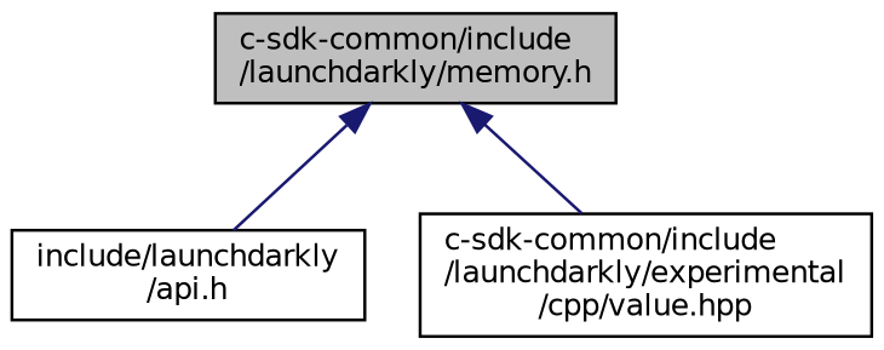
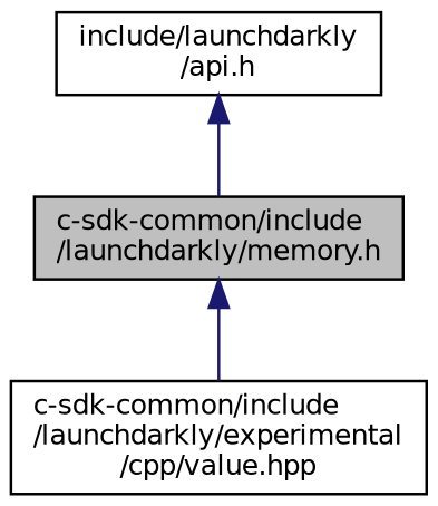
  digraph {
    node [color=black fillcolor=white fontname=Helvetica fontsize=10 shape=record style=filled]
    edge [color=midnightblue dir=back fontname=Helvetica fontsize=10 labelfontname=Helvetica labelfontsize=10 style=solid]
    n1 [fillcolor=grey75 fontcolor=black height=0.2 label="c-sdk-common/include\l/launchdarkly/memory.h" width=0.4]
    n2 [height=0.2 label="include/launchdarkly\l/api.h" width=0.4]
    n3 [height=0.2 label="c-sdk-common/include\l/launchdarkly/experimental\l/cpp/value.hpp" width=0.4]
-   n1 -> n2
+   n2 -> n1
    n1 -> n3
  }
